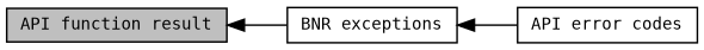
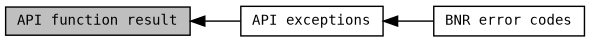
  digraph {
    fontname="DejaVu Sans Mono"
    rankdir=LR
    node [color=black fillcolor=white fontname="DejaVu Sans Mono" fontsize=10 shape=record style=filled]
    edge [dir=back fontname="DejaVu Sans Mono" fontsize=10 labelfontname=Helvetica labelfontsize=10 shape=plaintext style=solid]
    n1 [fillcolor=grey75 fontcolor=black height=0.2 label="API function result" width=0.4]
-   n2 [height=0.2 label="BNR exceptions" width=0.4]
-   n3 [height=0.2 label="API error codes" width=0.4]
+   n2 [height=0.2 label="API exceptions" width=0.4]
+   n3 [height=0.2 label="BNR error codes" width=0.4]
    n1 -> n2
    n2 -> n3
  }
